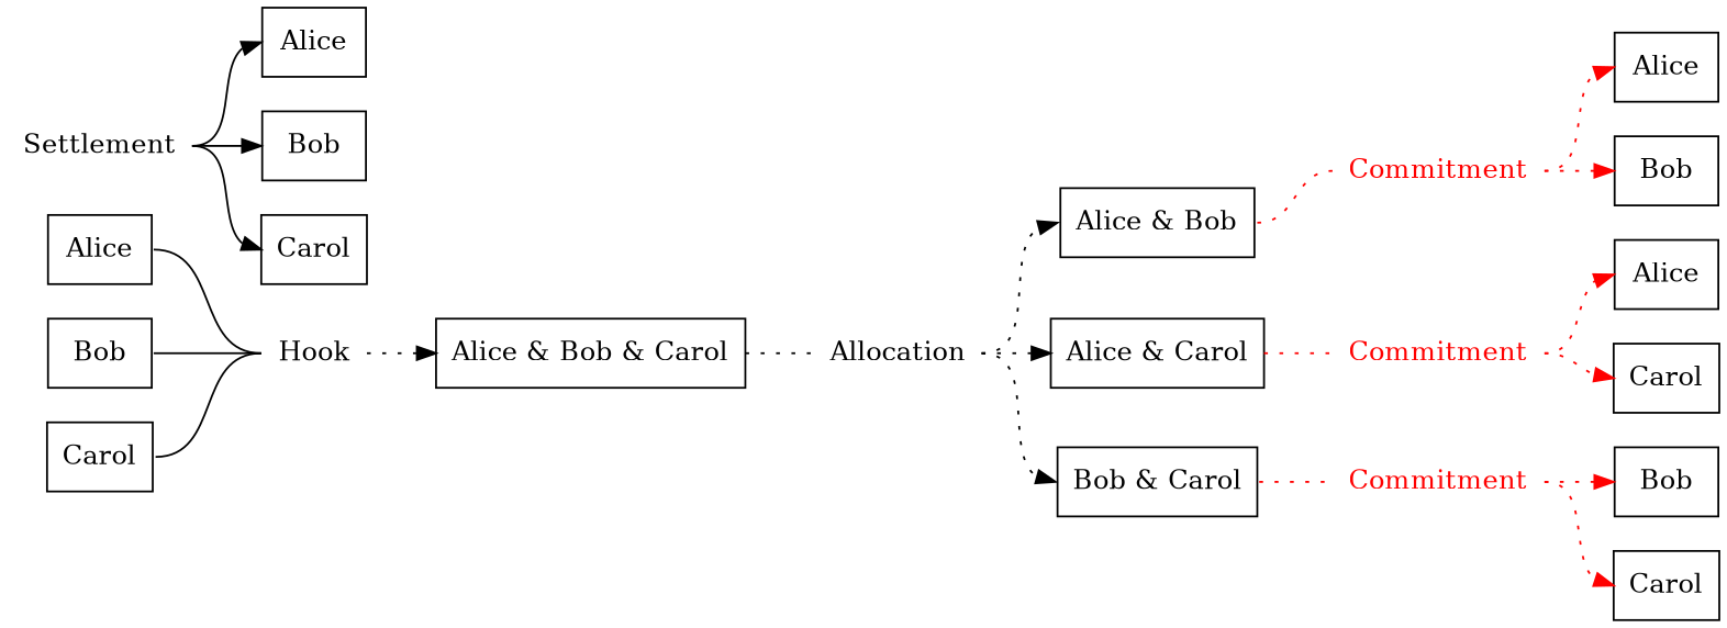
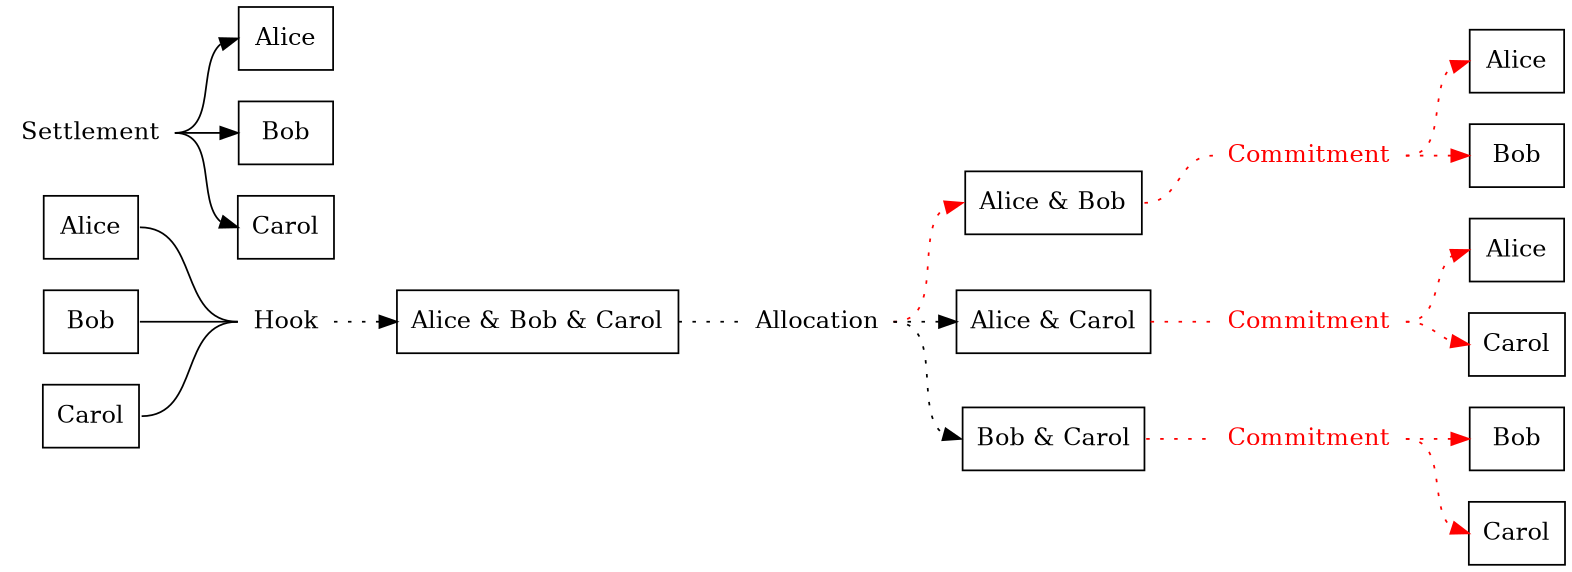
  digraph {
    rankdir=LR
    node [shape=box]
    edge [headport=w tailport=e style=dotted color=red]
    n1 [label=Alice]
    n2 [label=Hook shape=none]
    n3 [label="Alice & Bob & Carol"]
    n4 [label=Alice]
    n5 [label=Alice]
    n6 [label=Alice]
    n7 [label=Bob]
    n8 [label=Bob]
    n9 [label=Bob]
    n10 [label=Bob]
    n11 [label=Carol]
    n12 [label=Carol]
    n13 [label=Carol]
    n14 [label=Carol]
    n15 [label=Allocation shape=none]
    n16 [label="Alice & Bob"]
    n17 [label="Alice & Carol"]
    n18 [label="Bob & Carol"]
    n19 [label=Settlement shape=none]
    n20 [color=red fontcolor=red label=Commitment shape=none]
    n21 [color=red fontcolor=red label=Commitment shape=none]
    n22 [color=red fontcolor=red label=Commitment shape=none]
    n1 -> n2 [arrowhead=none style="" color=""]
    n2 -> n3 [color=""]
    n3 -> n15 [arrowhead=none color=""]
    n7 -> n2 [arrowhead=none style="" color=""]
    n11 -> n2 [arrowhead=none style="" color=""]
-   n15 -> n16 [color=""]
+   n15 -> n16
    n15 -> n17 [color=""]
    n15 -> n18 [color=""]
    n16 -> n20 [arrowhead=none]
    n17 -> n21 [arrowhead=none]
    n18 -> n22 [arrowhead=none]
    n19 -> n6 [color=black style=solid]
    n19 -> n10 [color=black style=solid]
    n19 -> n14 [color=black style=solid]
    n20 -> n4
    n20 -> n8
    n21 -> n5
    n21 -> n12
    n22 -> n9
    n22 -> n13
  }
